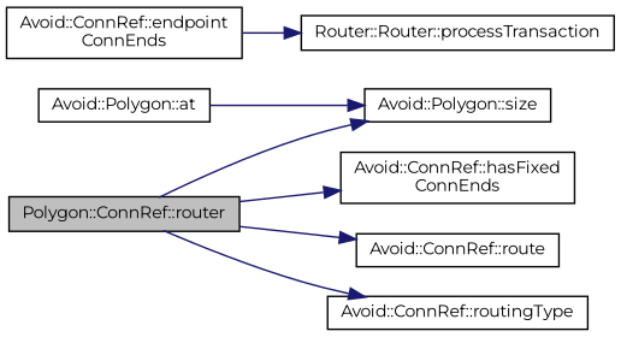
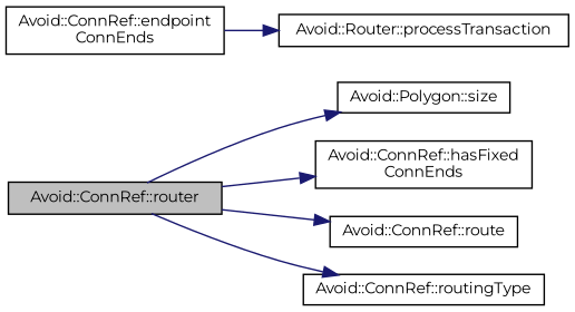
  digraph {
    fontname=Montserrat
    rankdir=LR
    node [color=black fillcolor=white fontname=Montserrat fontsize=10 shape=record style=filled]
    edge [color=midnightblue fontname=Montserrat fontsize=10 labelfontname=Helvetica labelfontsize=10 style=solid]
-   n1 [fillcolor=grey75 fontcolor=black height=0.2 label="Polygon::ConnRef::router" width=0.4]
+   n1 [fillcolor=grey75 fontcolor=black height=0.2 label="Avoid::ConnRef::router" width=0.4]
    n2 [height=0.2 label="Avoid::Polygon::size" width=0.4]
    n3 [height=0.2 label="Avoid::ConnRef::hasFixed\lConnEnds" width=0.4]
    n4 [height=0.2 label="Avoid::ConnRef::route" width=0.4]
    n5 [height=0.2 label="Avoid::ConnRef::routingType" width=0.4]
-   n6 [height=0.2 label="Avoid::Polygon::at" width=0.4]
    n7 [height=0.2 label="Avoid::ConnRef::endpoint\lConnEnds" width=0.4]
-   n8 [height=0.2 label="Router::Router::processTransaction" width=0.4]
+   n8 [height=0.2 label="Avoid::Router::processTransaction" width=0.4]
    n1 -> n2
    n1 -> n3
    n1 -> n4
    n1 -> n5
-   n6 -> n2
    n7 -> n8
  }
